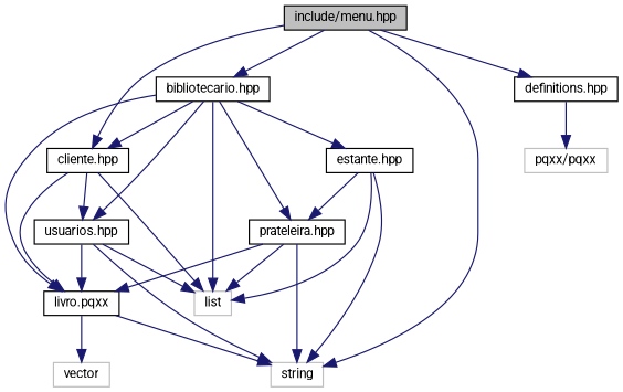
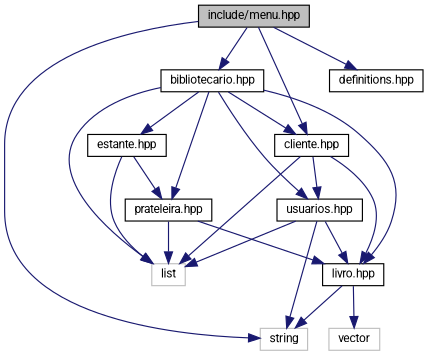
  digraph {
    fontname=Roboto
    node [color=black fillcolor=white fontname=Roboto fontsize=10 shape=record style=filled]
    edge [color=midnightblue fontname=Roboto fontsize=10 labelfontname=Helvetica labelfontsize=10 style=solid]
    n1 [fillcolor=grey75 fontcolor=black height=0.2 label="include/menu.hpp" width=0.4]
    n2 [height=0.2 label="bibliotecario.hpp" width=0.4]
    n3 [height=0.2 label="cliente.hpp" width=0.4]
    n4 [color=grey75 height=0.2 label=string width=0.4]
    n5 [height=0.2 label="definitions.hpp" width=0.4]
-   n6 [height=0.2 label="livro.pqxx" width=0.4]
+   n6 [height=0.2 label="livro.hpp" width=0.4]
    n7 [height=0.2 label="usuarios.hpp" width=0.4]
    n8 [color=grey75 height=0.2 label=list width=0.4]
    n9 [height=0.2 label="estante.hpp" width=0.4]
    n10 [height=0.2 label="prateleira.hpp" width=0.4]
-   n11 [color=grey75 height=0.2 label="pqxx/pqxx" width=0.4]
    n12 [color=grey75 height=0.2 label=vector width=0.4]
    n1 -> n2
    n1 -> n3
    n1 -> n4
    n1 -> n5
    n2 -> n3
    n2 -> n6
    n2 -> n7
    n2 -> n8
    n2 -> n9
    n2 -> n10
    n3 -> n6
    n3 -> n7
    n3 -> n8
-   n5 -> n11
    n6 -> n4
    n6 -> n12
    n7 -> n4
    n7 -> n6
    n7 -> n8
-   n9 -> n4
    n9 -> n8
    n9 -> n10
-   n10 -> n4
    n10 -> n6
    n10 -> n8
  }
